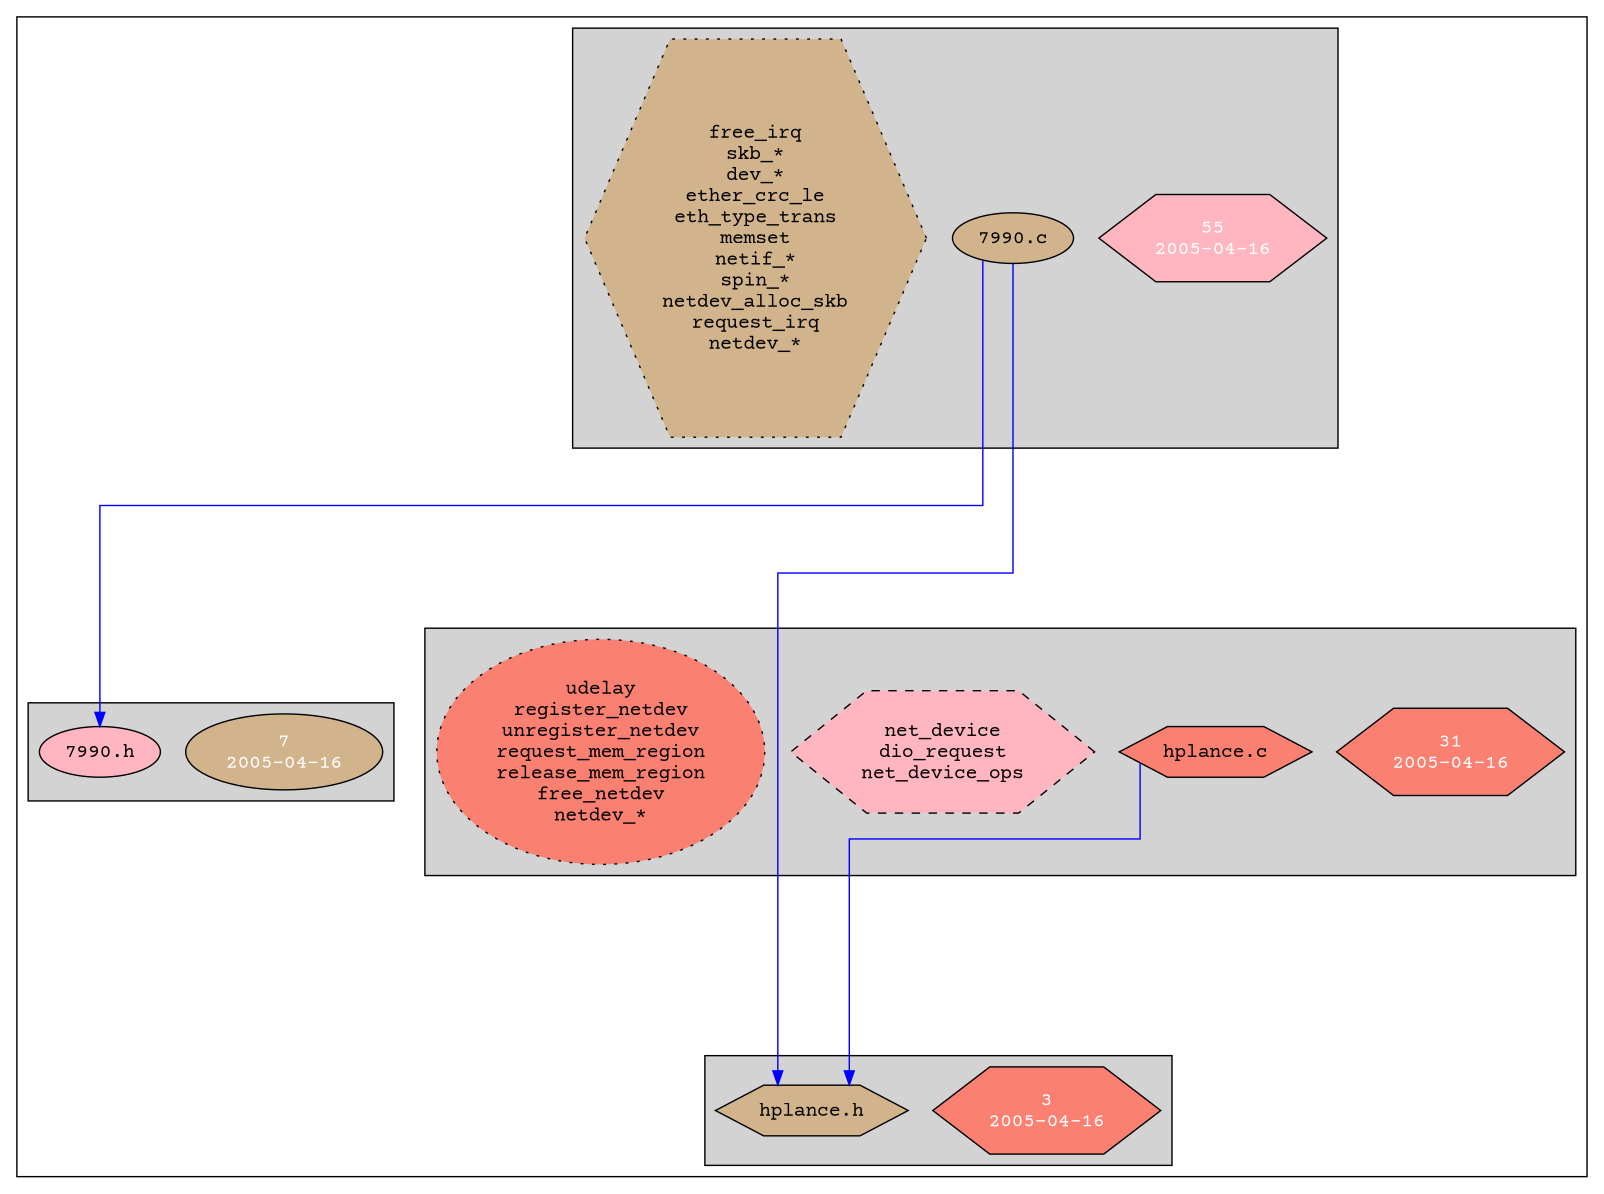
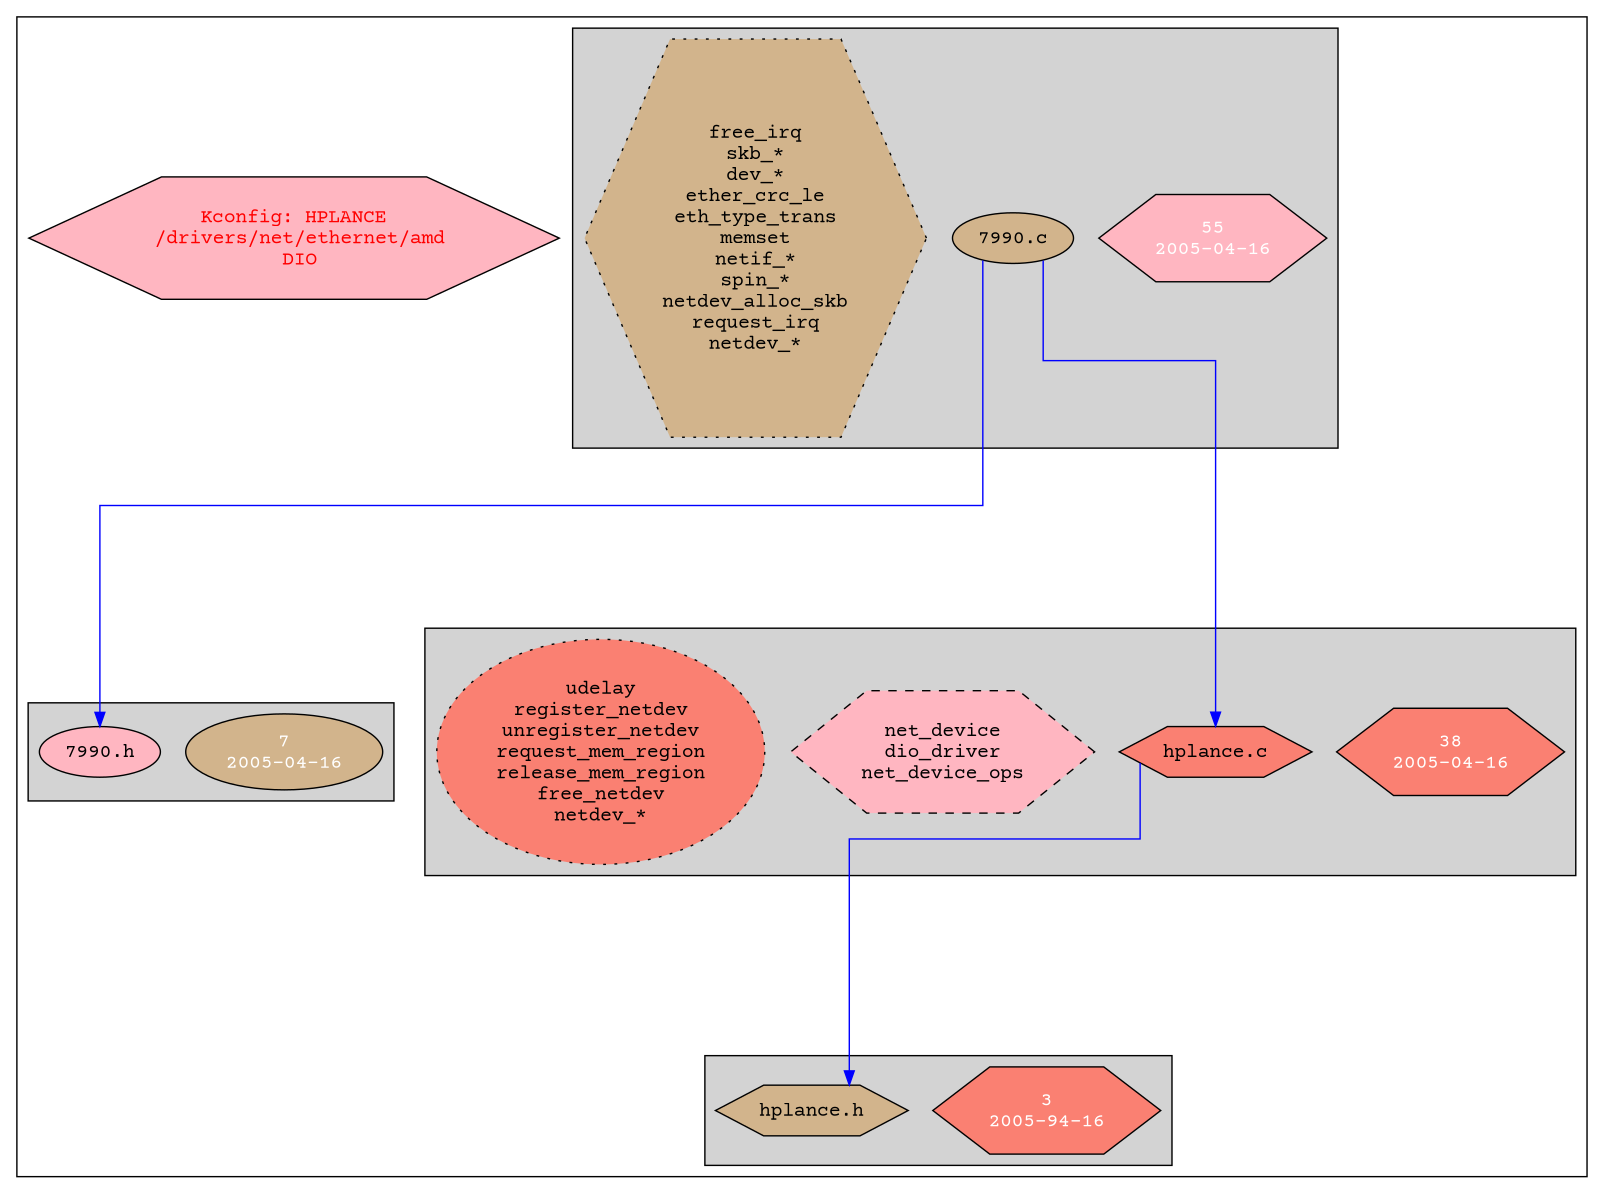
  digraph {
    fontname="Courier Prime"
    ranksep=2
    splines=ortho
    node [fillcolor=tan fontcolor=black fontname="Courier Prime" shape=hexagon style=filled]
    edge [color=blue fontname="Courier Prime"]
    n1 [fontcolor=white label="7\n2005-04-16" shape=ellipse]
    n2 [fillcolor=lightpink label="7990.h\n" shape=ellipse]
    n3 [fillcolor=lightpink fontcolor=white label="55\n2005-04-16"]
    n4 [label="7990.c\n" shape=ellipse]
    n5 [label="free_irq\nskb_*\ndev_*\nether_crc_le\neth_type_trans\nmemset\nnetif_*\nspin_*\nnetdev_alloc_skb\nrequest_irq\nnetdev_*\n" style="filled,dotted"]
-   n6 [fillcolor=salmon fontcolor=white label="3\n2005-04-16"]
+   n6 [fillcolor=salmon fontcolor=white label="3\n2005-94-16"]
    n7 [label="hplance.h\n"]
-   n8 [fillcolor=salmon fontcolor=white label="31\n2005-04-16"]
+   n8 [fillcolor=salmon fontcolor=white label="38\n2005-04-16"]
    n9 [fillcolor=salmon label="hplance.c\n"]
-   n10 [fillcolor=lightpink label="net_device\ndio_request\nnet_device_ops\n" style="filled,dashed"]
+   n10 [fillcolor=lightpink label="net_device\ndio_driver\nnet_device_ops\n" style="filled,dashed"]
    n11 [fillcolor=salmon label="udelay\nregister_netdev\nunregister_netdev\nrequest_mem_region\nrelease_mem_region\nfree_netdev\nnetdev_*\n" shape=ellipse style="filled,dotted"]
+   n12 [fillcolor=lightpink fontcolor=red label="Kconfig: HPLANCE\n /drivers/net/ethernet/amd\n  DIO "]
    subgraph cluster_1 {
+     n12
      subgraph cluster_2 {
        style=filled
        n1
        n2
      }
      subgraph cluster_3 {
        style=filled
        n3
        n4
        n5
      }
      subgraph cluster_4 {
        style=filled
        n6
        n7
      }
      subgraph cluster_5 {
        style=filled
        n8
        n9
        n10
        n11
      }
    }
    n4 -> n2
-   n4 -> n7
+   n4 -> n9
    n9 -> n7
  }
